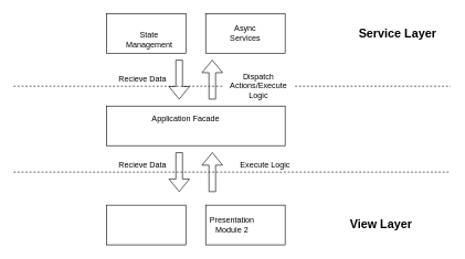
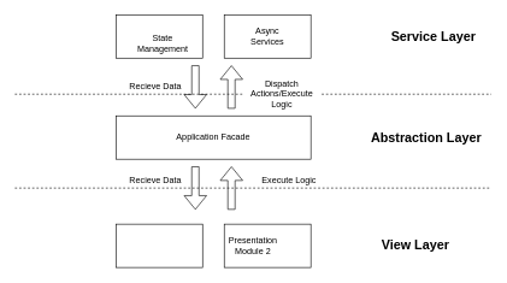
  <mxCell id="0" />
  <mxCell id="1" parent="0" />
  <mxCell id="2" value="" style="endArrow=none;dashed=1;html=1;" edge="1" parent="1" source="20"><mxGeometry width="50" height="50" relative="1" as="geometry"><mxPoint x="20" y="130" as="sourcePoint" /><mxPoint x="680" y="130" as="targetPoint" /></mxGeometry></mxCell>
  <mxCell id="3" value="" style="endArrow=none;dashed=1;html=1;" edge="1" parent="1"><mxGeometry width="50" height="50" relative="1" as="geometry"><mxPoint x="20" y="260" as="sourcePoint" /><mxPoint x="680" y="260" as="targetPoint" /></mxGeometry></mxCell>
  <mxCell id="4" value="" style="rounded=0;whiteSpace=wrap;html=1;" vertex="1" parent="1"><mxGeometry x="160" y="20" width="120" height="60" as="geometry" /></mxCell>
  <mxCell id="5" value="" style="rounded=0;whiteSpace=wrap;html=1;" vertex="1" parent="1"><mxGeometry x="310" y="20" width="120" height="60" as="geometry" /></mxCell>
  <mxCell id="6" value="" style="rounded=0;whiteSpace=wrap;html=1;" vertex="1" parent="1"><mxGeometry x="160" y="160" width="270" height="60" as="geometry" /></mxCell>
  <mxCell id="7" value="" style="rounded=0;whiteSpace=wrap;html=1;" vertex="1" parent="1"><mxGeometry x="160" y="310" width="120" height="60" as="geometry" /></mxCell>
  <mxCell id="8" value="" style="rounded=0;whiteSpace=wrap;html=1;" vertex="1" parent="1"><mxGeometry x="310" y="310" width="120" height="60" as="geometry" /></mxCell>
- <mxCell id="9" value="Application Facade" style="text;html=1;strokeColor=none;fillColor=none;align=center;verticalAlign=middle;whiteSpace=wrap;rounded=0;" vertex="1" parent="1"><mxGeometry x="225" y="170" width="110" height="20" as="geometry" /></mxCell>
+ <mxCell id="9" value="Application Facade" style="text;html=1;strokeColor=none;fillColor=none;align=center;verticalAlign=middle;whiteSpace=wrap;rounded=0;" vertex="1" parent="1"><mxGeometry x="240" y="180" width="110" height="20" as="geometry" /></mxCell>
  <mxCell id="10" value="Async Services" style="text;html=1;strokeColor=none;fillColor=none;align=center;verticalAlign=middle;whiteSpace=wrap;rounded=0;" vertex="1" parent="1"><mxGeometry x="350" y="40" width="40" height="20" as="geometry" /></mxCell>
  <mxCell id="11" value="State Management" style="text;html=1;strokeColor=none;fillColor=none;align=center;verticalAlign=middle;whiteSpace=wrap;rounded=0;" vertex="1" parent="1"><mxGeometry x="205" y="50" width="40" height="20" as="geometry" /></mxCell>
  <mxCell id="12" value="Presentation Module 2" style="text;html=1;strokeColor=none;fillColor=none;align=center;verticalAlign=middle;whiteSpace=wrap;rounded=0;" vertex="1" parent="1"><mxGeometry x="330" y="330" width="40" height="20" as="geometry" /></mxCell>
  <mxCell id="13" value="&lt;font style=&quot;font-size: 18px&quot;&gt;&lt;b&gt;Service Layer&lt;/b&gt;&lt;/font&gt;" style="text;html=1;strokeColor=none;fillColor=none;align=center;verticalAlign=middle;whiteSpace=wrap;rounded=0;" vertex="1" parent="1"><mxGeometry x="540" y="40" width="120" height="20" as="geometry" /></mxCell>
  <mxCell id="14" value="&lt;font style=&quot;font-size: 18px&quot;&gt;&lt;b&gt;View Layer&lt;/b&gt;&lt;/font&gt;" style="text;html=1;strokeColor=none;fillColor=none;align=center;verticalAlign=middle;whiteSpace=wrap;rounded=0;" vertex="1" parent="1"><mxGeometry x="520" y="330" width="110" height="20" as="geometry" /></mxCell>
+ <mxCell id="15" value="&lt;font style=&quot;font-size: 18px&quot;&gt;&lt;b&gt;Abstraction Layer&lt;/b&gt;&lt;/font&gt;" style="text;html=1;strokeColor=none;fillColor=none;align=center;verticalAlign=middle;whiteSpace=wrap;rounded=0;" vertex="1" parent="1"><mxGeometry x="510" y="180" width="160" height="20" as="geometry" /></mxCell>
  <mxCell id="16" value="" style="shape=flexArrow;endArrow=classic;html=1;" edge="1" parent="1"><mxGeometry width="50" height="50" relative="1" as="geometry"><mxPoint x="320" y="290" as="sourcePoint" /><mxPoint x="320" y="230" as="targetPoint" /></mxGeometry></mxCell>
  <mxCell id="17" value="" style="shape=flexArrow;endArrow=classic;html=1;" edge="1" parent="1"><mxGeometry width="50" height="50" relative="1" as="geometry"><mxPoint x="320" y="150" as="sourcePoint" /><mxPoint x="320" y="90" as="targetPoint" /></mxGeometry></mxCell>
  <mxCell id="18" value="" style="shape=flexArrow;endArrow=classic;html=1;" edge="1" parent="1"><mxGeometry width="50" height="50" relative="1" as="geometry"><mxPoint x="270" y="90" as="sourcePoint" /><mxPoint x="270" y="150" as="targetPoint" /></mxGeometry></mxCell>
  <mxCell id="19" value="" style="shape=flexArrow;endArrow=classic;html=1;" edge="1" parent="1"><mxGeometry width="50" height="50" relative="1" as="geometry"><mxPoint x="270" y="230" as="sourcePoint" /><mxPoint x="270" y="290" as="targetPoint" /></mxGeometry></mxCell>
  <mxCell id="20" value="Dispatch Actions/Execute Logic" style="text;html=1;strokeColor=none;fillColor=none;align=center;verticalAlign=middle;whiteSpace=wrap;rounded=0;" vertex="1" parent="1"><mxGeometry x="335" y="120" width="110" height="20" as="geometry" /></mxCell>
  <mxCell id="21" value="" style="endArrow=none;dashed=1;html=1;" edge="1" parent="1" target="20"><mxGeometry width="50" height="50" relative="1" as="geometry"><mxPoint x="20" y="130" as="sourcePoint" /><mxPoint x="680" y="130" as="targetPoint" /></mxGeometry></mxCell>
  <mxCell id="22" value="Execute Logic" style="text;html=1;strokeColor=none;fillColor=none;align=center;verticalAlign=middle;whiteSpace=wrap;rounded=0;" vertex="1" parent="1"><mxGeometry x="345" y="240" width="110" height="20" as="geometry" /></mxCell>
  <mxCell id="23" value="Recieve Data" style="text;html=1;strokeColor=none;fillColor=none;align=center;verticalAlign=middle;whiteSpace=wrap;rounded=0;" vertex="1" parent="1"><mxGeometry x="160" y="110" width="110" height="20" as="geometry" /></mxCell>
  <mxCell id="24" value="Recieve Data" style="text;html=1;strokeColor=none;fillColor=none;align=center;verticalAlign=middle;whiteSpace=wrap;rounded=0;" vertex="1" parent="1"><mxGeometry x="160" y="240" width="110" height="20" as="geometry" /></mxCell>
